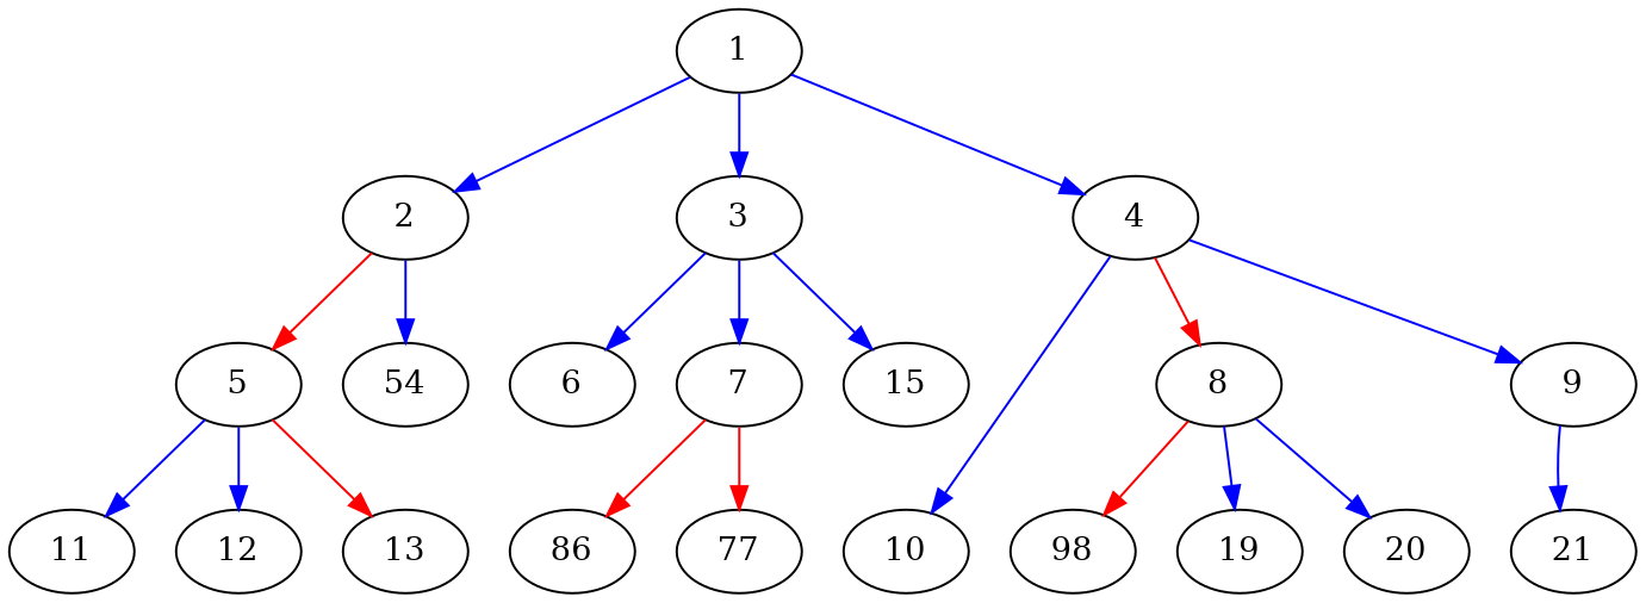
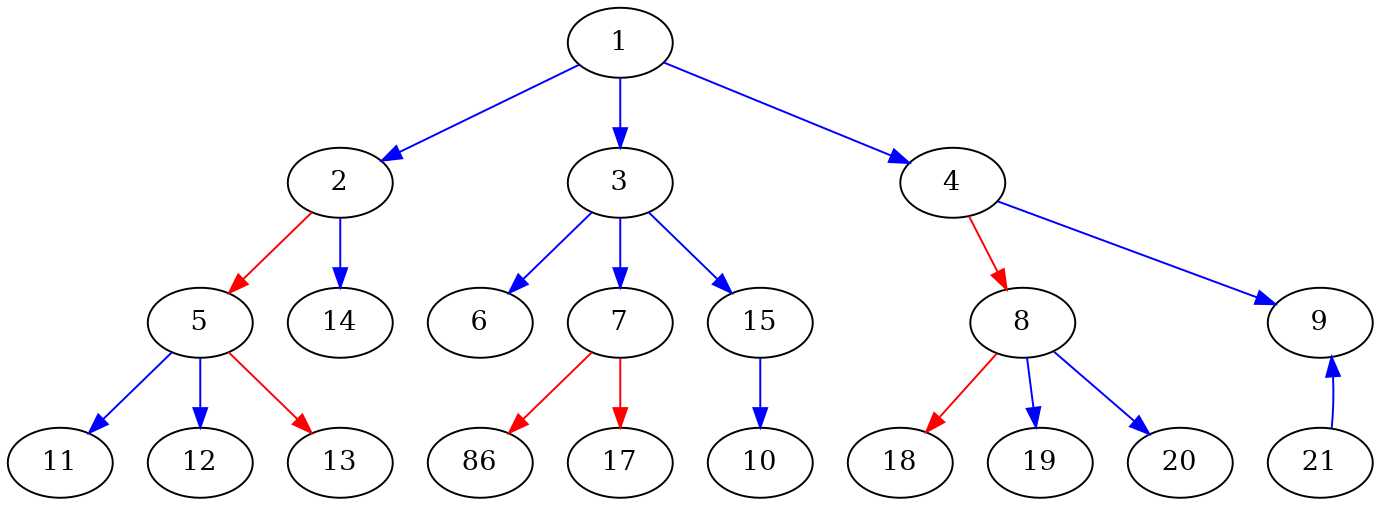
  digraph {
    "Number of processors"=16
    "Total schedule length"=37
    node ["Finish time"=37 Processor=4 "Start time"=23 Weight=5]
    edge [Weight=19 color=blue]
    1 ["Finish time"=2 "Start time"=0 Weight=2]
    2 ["Finish time"=13 Processor=5 "Start time"=8]
    3 ["Finish time"=8 "Start time"=2 Weight=6]
    4 ["Finish time"=12 "Start time"=8 Weight=4]
    5 ["Finish time"=22 Processor=5 "Start time"=13 Weight=9]
-   14 ["Finish time"=28 label=54]
+   14 ["Finish time"=28]
    6 ["Finish time"=22 "Start time"=12 Weight=10]
    7 ["Finish time"=22 Processor=2 "Start time"=14 Weight=8]
    15 ["Finish time"=32 Processor=2 "Start time"=25 Weight=7]
    8 ["Finish time"=23 Processor=3 "Start time"=18]
    9 ["Finish time"=32 Processor=15 Weight=9]
    10 [Processor=16 "Start time"=32]
    11 ["Start time"=29 Weight=8]
    12 [Processor=5 "Start time"=30 Weight=7]
    13 ["Finish time"=30 Processor=5 "Start time"=24 Weight=6]
    n16 [Processor=1 "Start time"=32 label=86]
-   17 [Processor=2 "Start time"=35 Weight=2 label=77]
-   18 ["Finish time"=29 Processor=3 Weight=6 label=98]
+   17 [Processor=2 "Start time"=35 Weight=2]
+   18 ["Finish time"=29 Processor=3 Weight=6]
    19 ["Finish time"=33 Processor=3 "Start time"=30 Weight=3]
    20 ["Finish time"=35 Processor=2 "Start time"=33 Weight=2]
    21 [Processor=15 "Start time"=35 Weight=2]
    1 -> 2 [Weight=6]
    1 -> 3 [Weight=15]
    1 -> 4 [Weight=9]
    2 -> 5 [Weight=6 color=red]
    2 -> 14 [Weight=7]
    3 -> 6 [Weight=17]
    3 -> 7 [Weight=6]
    3 -> 15
    4 -> 8 [Weight=6 color=red]
    4 -> 9 [Weight=11]
-   4 -> 10 [Weight=17]
+   15 -> 10 [Weight=17]
    5 -> 11 [Weight=7]
    5 -> 12 [Weight=9]
    5 -> 13 [Weight=13 color=red]
    7 -> n16 [Weight=7 color=red]
    7 -> 17 [color=red]
    8 -> 18 [color=red]
    8 -> 19
    8 -> 20 [Weight=4]
-   9 -> 21
+   21 -> 9
  }
